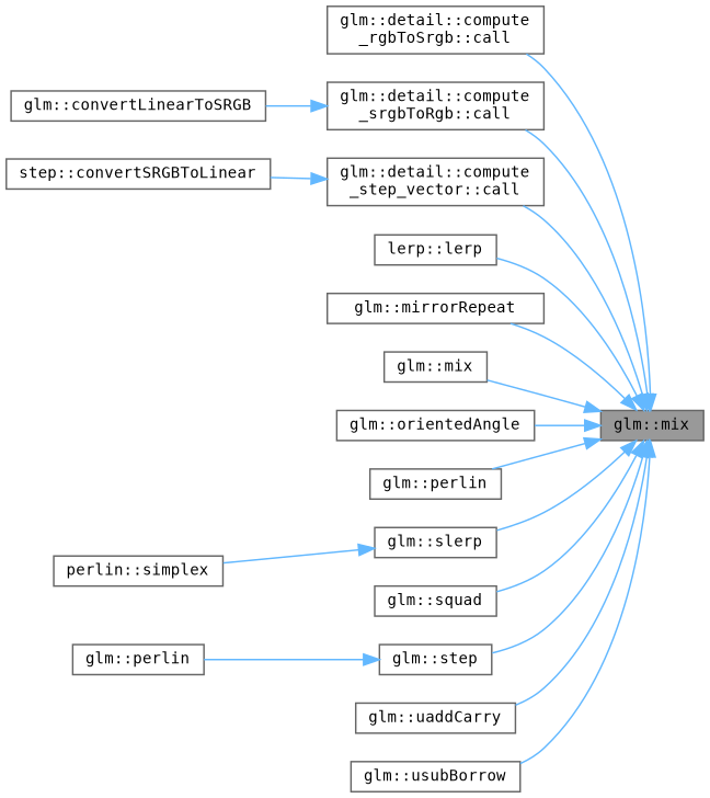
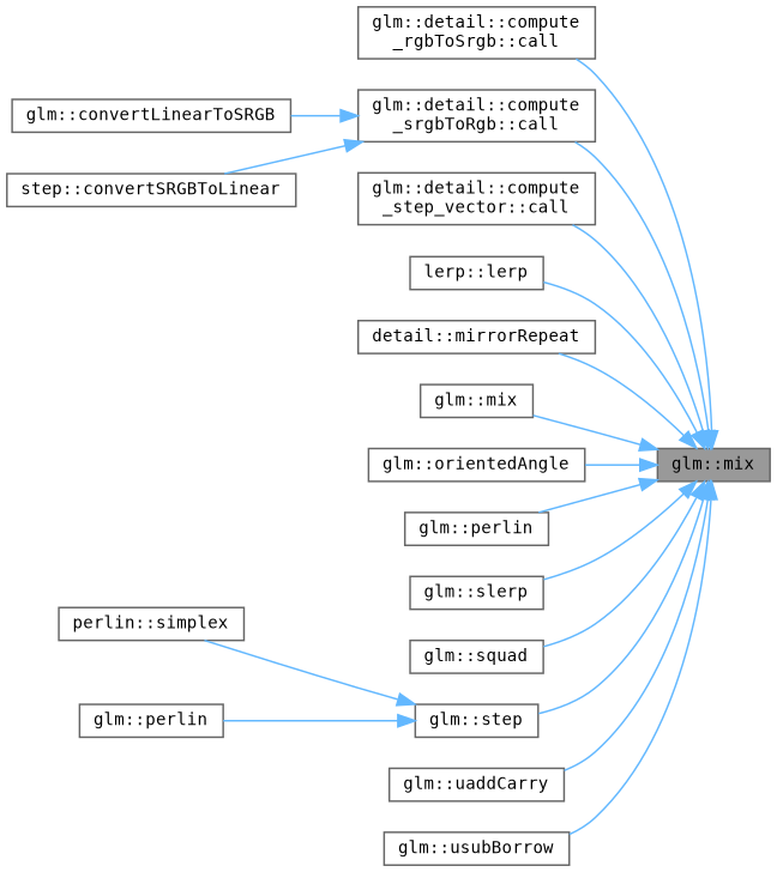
  digraph {
    rankdir=RL
    node [color=grey40 fillcolor=white fontname=Terminal fontsize=10 shape=box style=filled]
    edge [color=steelblue1 dir=back fontname=Terminal fontsize=10 labelfontname=Helvetica labelfontsize=10 style=solid]
    n1 [color=gray40 fillcolor=grey60 fontcolor=black height=0.2 label="glm::mix" width=0.4]
    n2 [height=0.2 label="glm::detail::compute\l_rgbToSrgb::call" width=0.4]
    n3 [height=0.2 label="glm::detail::compute\l_srgbToRgb::call" width=0.4]
    n4 [height=0.2 label="glm::detail::compute\l_step_vector::call" width=0.4]
    n5 [height=0.2 label="lerp::lerp" width=0.4]
-   n6 [height=0.2 label="glm::mirrorRepeat" width=0.4]
+   n6 [height=0.2 label="detail::mirrorRepeat" width=0.4]
    n7 [height=0.2 label="glm::mix" width=0.4]
    n8 [height=0.2 label="glm::orientedAngle" width=0.4]
    n9 [height=0.2 label="glm::perlin" width=0.4]
    n10 [height=0.2 label="glm::slerp" width=0.4]
    n11 [height=0.2 label="glm::squad" width=0.4]
    n12 [height=0.2 label="glm::step" width=0.4]
    n13 [height=0.2 label="glm::uaddCarry" width=0.4]
    n14 [height=0.2 label="glm::usubBorrow" width=0.4]
    n15 [height=0.2 label="glm::convertLinearToSRGB" width=0.4]
    n16 [height=0.2 label="step::convertSRGBToLinear" width=0.4]
    n17 [height=0.2 label="glm::perlin" width=0.4]
    n18 [height=0.2 label="perlin::simplex" width=0.4]
    n1 -> n2
    n1 -> n3
    n1 -> n4
    n1 -> n5
    n1 -> n6
    n1 -> n7
    n1 -> n8
    n1 -> n9
    n1 -> n10
    n1 -> n11
    n1 -> n12
    n1 -> n13
    n1 -> n14
    n3 -> n15
-   n4 -> n16
+   n3 -> n16
    n12 -> n17
-   n10 -> n18
+   n12 -> n18
  }
